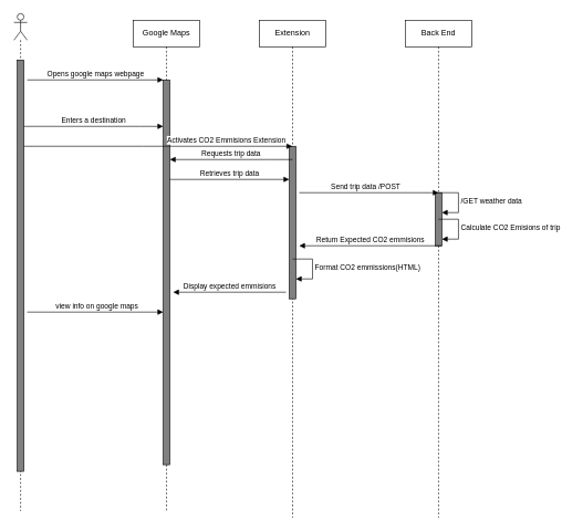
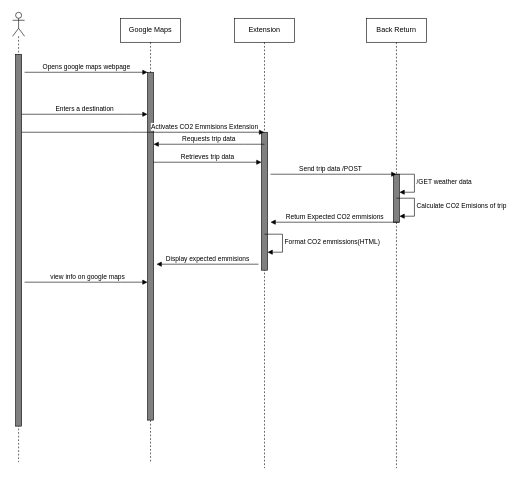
  <mxCell id="0" />
  <mxCell id="1" parent="0" />
  <mxCell id="2" value="" style="shape=umlLifeline;perimeter=lifelinePerimeter;whiteSpace=wrap;html=1;container=1;dropTarget=0;collapsible=0;recursiveResize=0;outlineConnect=0;portConstraint=eastwest;newEdgeStyle={&quot;curved&quot;:0,&quot;rounded&quot;:0};participant=umlActor;" vertex="1" parent="1"><mxGeometry x="20" y="20" width="20" height="750" as="geometry" /></mxCell>
  <mxCell id="3" value="" style="html=1;points=[[0,0,0,0,5],[0,1,0,0,-5],[1,0,0,0,5],[1,1,0,0,-5]];perimeter=orthogonalPerimeter;outlineConnect=0;targetShapes=umlLifeline;portConstraint=eastwest;newEdgeStyle={&quot;curved&quot;:0,&quot;rounded&quot;:0};fillColor=#808080;" vertex="1" parent="2"><mxGeometry x="5" y="70" width="10" height="620" as="geometry" /></mxCell>
  <mxCell id="4" value="Google Maps" style="shape=umlLifeline;perimeter=lifelinePerimeter;whiteSpace=wrap;html=1;container=1;dropTarget=0;collapsible=0;recursiveResize=0;outlineConnect=0;portConstraint=eastwest;newEdgeStyle={&quot;edgeStyle&quot;:&quot;elbowEdgeStyle&quot;,&quot;elbow&quot;:&quot;vertical&quot;,&quot;curved&quot;:0,&quot;rounded&quot;:0};" vertex="1" parent="1"><mxGeometry x="200" y="30" width="100" height="740" as="geometry" /></mxCell>
  <mxCell id="5" value="" style="html=1;points=[[0,0,0,0,5],[0,1,0,0,-5],[1,0,0,0,5],[1,1,0,0,-5]];perimeter=orthogonalPerimeter;outlineConnect=0;targetShapes=umlLifeline;portConstraint=eastwest;newEdgeStyle={&quot;curved&quot;:0,&quot;rounded&quot;:0};fillColor=#808080;" vertex="1" parent="4"><mxGeometry x="45" y="90" width="10" height="580" as="geometry" /></mxCell>
  <mxCell id="6" value="Extension" style="shape=umlLifeline;perimeter=lifelinePerimeter;whiteSpace=wrap;html=1;container=1;dropTarget=0;collapsible=0;recursiveResize=0;outlineConnect=0;portConstraint=eastwest;newEdgeStyle={&quot;edgeStyle&quot;:&quot;elbowEdgeStyle&quot;,&quot;elbow&quot;:&quot;vertical&quot;,&quot;curved&quot;:0,&quot;rounded&quot;:0};" vertex="1" parent="1"><mxGeometry x="390" y="30" width="100" height="750" as="geometry" /></mxCell>
  <mxCell id="7" value="" style="html=1;points=[[0,0,0,0,5],[0,1,0,0,-5],[1,0,0,0,5],[1,1,0,0,-5]];perimeter=orthogonalPerimeter;outlineConnect=0;targetShapes=umlLifeline;portConstraint=eastwest;newEdgeStyle={&quot;curved&quot;:0,&quot;rounded&quot;:0};fillColor=#808080;" vertex="1" parent="6"><mxGeometry x="45" y="190" width="10" height="230" as="geometry" /></mxCell>
- <mxCell id="8" value="Back End" style="shape=umlLifeline;perimeter=lifelinePerimeter;whiteSpace=wrap;html=1;container=1;dropTarget=0;collapsible=0;recursiveResize=0;outlineConnect=0;portConstraint=eastwest;newEdgeStyle={&quot;edgeStyle&quot;:&quot;elbowEdgeStyle&quot;,&quot;elbow&quot;:&quot;vertical&quot;,&quot;curved&quot;:0,&quot;rounded&quot;:0};" vertex="1" parent="1"><mxGeometry x="610" y="30" width="100" height="750" as="geometry" /></mxCell>
+ <mxCell id="8" value="Back Return" style="shape=umlLifeline;perimeter=lifelinePerimeter;whiteSpace=wrap;html=1;container=1;dropTarget=0;collapsible=0;recursiveResize=0;outlineConnect=0;portConstraint=eastwest;newEdgeStyle={&quot;edgeStyle&quot;:&quot;elbowEdgeStyle&quot;,&quot;elbow&quot;:&quot;vertical&quot;,&quot;curved&quot;:0,&quot;rounded&quot;:0};" vertex="1" parent="1"><mxGeometry x="610" y="30" width="100" height="750" as="geometry" /></mxCell>
  <mxCell id="9" value="" style="html=1;points=[[0,0,0,0,5],[0,1,0,0,-5],[1,0,0,0,5],[1,1,0,0,-5]];perimeter=orthogonalPerimeter;outlineConnect=0;targetShapes=umlLifeline;portConstraint=eastwest;newEdgeStyle={&quot;curved&quot;:0,&quot;rounded&quot;:0};fillColor=#808080;" vertex="1" parent="8"><mxGeometry x="45" y="260" width="10" height="80" as="geometry" /></mxCell>
  <mxCell id="10" value="Opens google maps webpage" style="html=1;verticalAlign=bottom;endArrow=block;curved=0;rounded=0;" edge="1" parent="1" target="5"><mxGeometry width="80" relative="1" as="geometry"><mxPoint x="40" y="120" as="sourcePoint" /><mxPoint x="180" y="130" as="targetPoint" /><Array as="points"><mxPoint x="200" y="120" /></Array></mxGeometry></mxCell>
  <mxCell id="11" value="Enters a destination" style="html=1;verticalAlign=bottom;endArrow=block;curved=0;rounded=0;" edge="1" parent="1" source="3" target="5"><mxGeometry width="80" relative="1" as="geometry"><mxPoint x="40" y="190" as="sourcePoint" /><mxPoint x="240" y="190" as="targetPoint" /><Array as="points"><mxPoint x="210" y="190" /></Array></mxGeometry></mxCell>
  <mxCell id="12" value="Activates CO2 Emmisions Extension" style="html=1;verticalAlign=bottom;endArrow=block;curved=0;rounded=0;" edge="1" parent="1" source="3" target="6"><mxGeometry x="0.508" width="80" relative="1" as="geometry"><mxPoint x="40" y="220" as="sourcePoint" /><mxPoint x="380" y="220" as="targetPoint" /><Array as="points"><mxPoint x="215" y="220" /></Array><mxPoint as="offset" /></mxGeometry></mxCell>
  <mxCell id="13" value="Requests trip data" style="html=1;verticalAlign=bottom;endArrow=block;curved=0;rounded=0;" edge="1" parent="1" target="5"><mxGeometry width="80" relative="1" as="geometry"><mxPoint x="440" y="240" as="sourcePoint" /><mxPoint x="260" y="240" as="targetPoint" /><Array as="points"><mxPoint x="405" y="240" /></Array></mxGeometry></mxCell>
  <mxCell id="14" value="Retrieves trip data" style="html=1;verticalAlign=bottom;endArrow=block;curved=0;rounded=0;" edge="1" parent="1" source="5"><mxGeometry width="80" relative="1" as="geometry"><mxPoint x="260" y="270" as="sourcePoint" /><mxPoint x="435" y="270" as="targetPoint" /><Array as="points"><mxPoint x="435" y="270" /></Array></mxGeometry></mxCell>
  <mxCell id="15" value="Send trip data /POST" style="html=1;verticalAlign=bottom;endArrow=block;curved=0;rounded=0;" edge="1" parent="1"><mxGeometry x="-0.048" width="80" relative="1" as="geometry"><mxPoint x="450" y="290" as="sourcePoint" /><mxPoint x="660" y="290" as="targetPoint" /><Array as="points"><mxPoint x="660" y="290" /></Array><mxPoint as="offset" /></mxGeometry></mxCell>
  <mxCell id="16" value="/GET weather data&amp;nbsp;" style="html=1;align=left;spacingLeft=2;endArrow=block;rounded=0;edgeStyle=orthogonalEdgeStyle;curved=0;rounded=0;" edge="1" parent="1"><mxGeometry relative="1" as="geometry"><mxPoint x="660" y="290" as="sourcePoint" /><Array as="points"><mxPoint x="690" y="320" /></Array><mxPoint x="665" y="320" as="targetPoint" /></mxGeometry></mxCell>
  <mxCell id="17" value="Calculate CO2 Emisions of trip" style="html=1;align=left;spacingLeft=2;endArrow=block;rounded=0;edgeStyle=orthogonalEdgeStyle;curved=0;rounded=0;" edge="1" parent="1"><mxGeometry relative="1" as="geometry"><mxPoint x="660" y="330" as="sourcePoint" /><Array as="points"><mxPoint x="690" y="360" /></Array><mxPoint x="665" y="360" as="targetPoint" /></mxGeometry></mxCell>
  <mxCell id="18" value="Return Expected CO2 emmisions" style="html=1;verticalAlign=bottom;endArrow=block;curved=0;rounded=0;" edge="1" parent="1"><mxGeometry width="80" relative="1" as="geometry"><mxPoint x="665" y="370" as="sourcePoint" /><mxPoint x="450" y="370" as="targetPoint" /><Array as="points"><mxPoint x="630" y="370" /></Array></mxGeometry></mxCell>
  <mxCell id="19" value="Format CO2 emmissions(HTML)" style="html=1;align=left;spacingLeft=2;endArrow=block;rounded=0;edgeStyle=orthogonalEdgeStyle;curved=0;rounded=0;" edge="1" parent="1"><mxGeometry relative="1" as="geometry"><mxPoint x="440" y="390" as="sourcePoint" /><Array as="points"><mxPoint x="470" y="420" /></Array><mxPoint x="445" y="420" as="targetPoint" /></mxGeometry></mxCell>
  <mxCell id="20" value="Display expected emmisions" style="html=1;verticalAlign=bottom;endArrow=block;curved=0;rounded=0;" edge="1" parent="1"><mxGeometry width="80" relative="1" as="geometry"><mxPoint x="430" y="440" as="sourcePoint" /><mxPoint x="260" y="440" as="targetPoint" /><Array as="points"><mxPoint x="430" y="440" /></Array></mxGeometry></mxCell>
  <mxCell id="21" value="view info on google maps" style="html=1;verticalAlign=bottom;endArrow=block;curved=0;rounded=0;" edge="1" parent="1"><mxGeometry x="0.023" width="80" relative="1" as="geometry"><mxPoint x="40" y="470" as="sourcePoint" /><mxPoint x="245" y="470" as="targetPoint" /><Array as="points"><mxPoint x="200" y="470" /></Array><mxPoint as="offset" /></mxGeometry></mxCell>
